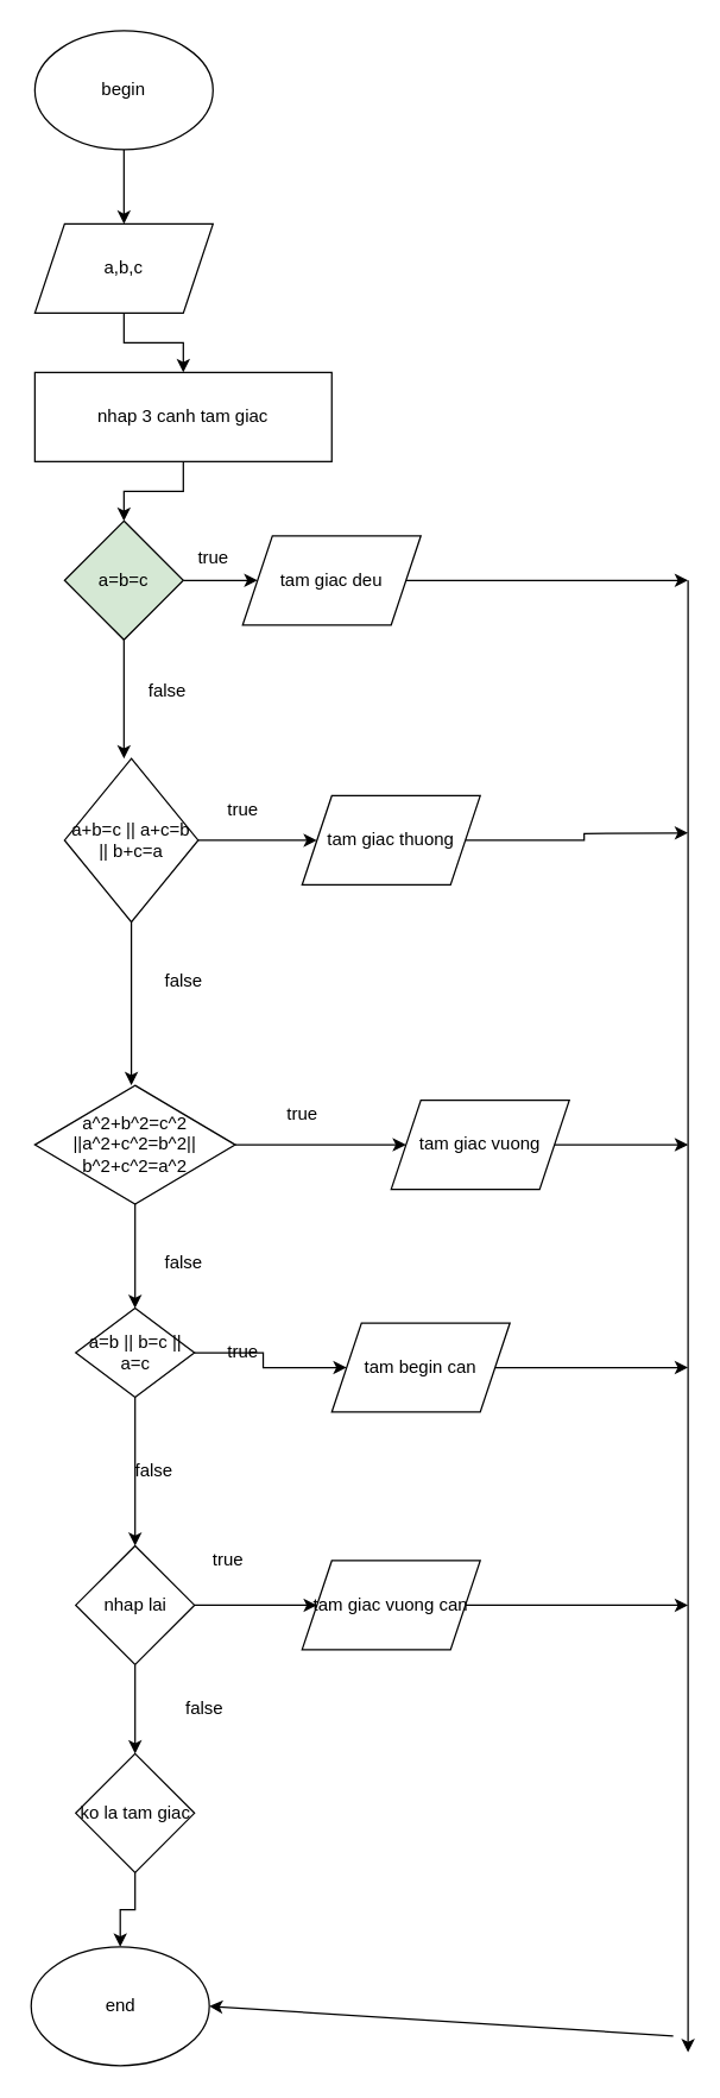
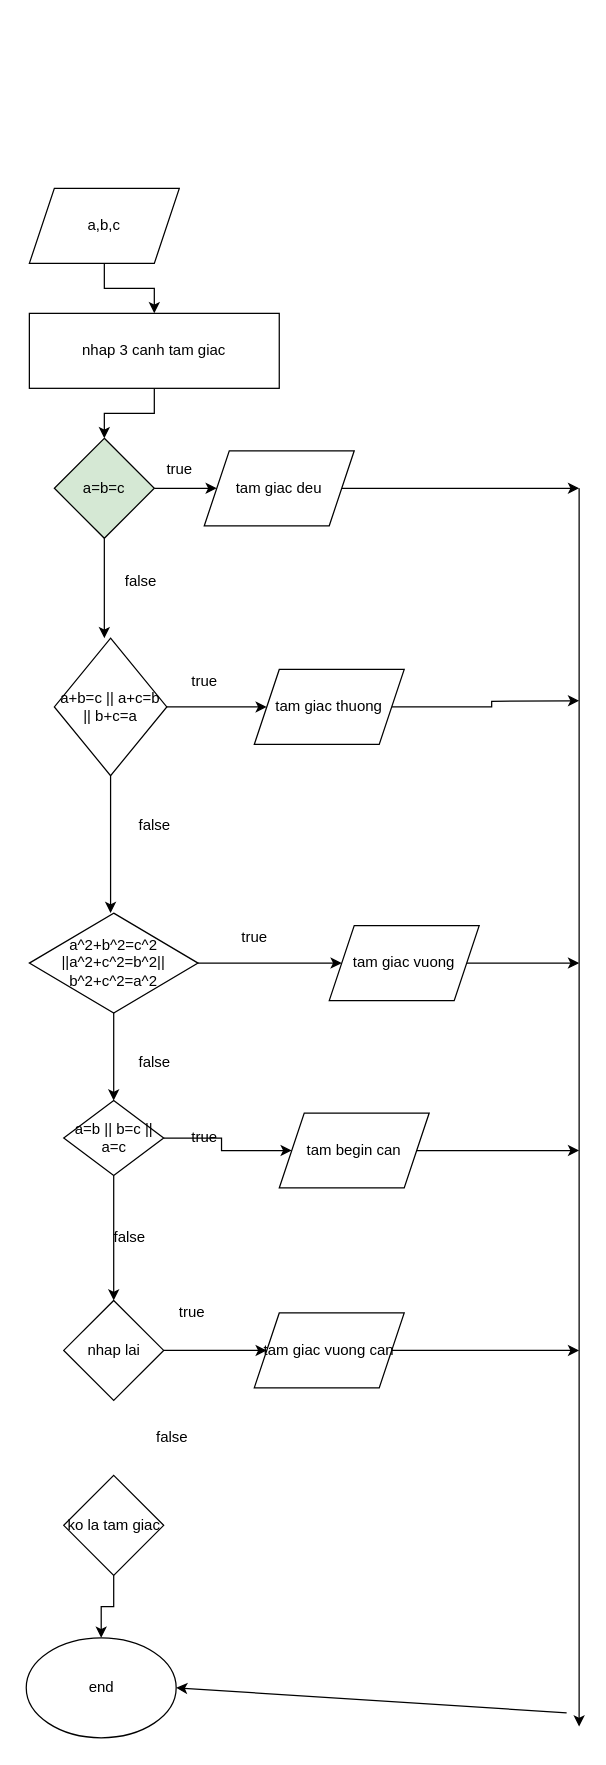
  <mxCell id="0" />
  <mxCell id="1" parent="0" />
- <mxCell id="2" style="edgeStyle=orthogonalEdgeStyle;rounded=0;orthogonalLoop=1;jettySize=auto;html=1;" edge="1" parent="1" source="3" target="5"><mxGeometry relative="1" as="geometry"><mxPoint x="83" y="160" as="targetPoint" /></mxGeometry></mxCell>
- <mxCell id="3" value="begin" style="ellipse;whiteSpace=wrap;html=1;" vertex="1" parent="1"><mxGeometry x="23" y="20" width="120" height="80" as="geometry" /></mxCell>
  <mxCell id="4" style="edgeStyle=orthogonalEdgeStyle;rounded=0;orthogonalLoop=1;jettySize=auto;html=1;" edge="1" parent="1" source="5" target="7"><mxGeometry relative="1" as="geometry"><mxPoint x="83" y="280" as="targetPoint" /></mxGeometry></mxCell>
  <mxCell id="5" value="a,b,c" style="shape=parallelogram;perimeter=parallelogramPerimeter;whiteSpace=wrap;html=1;fixedSize=1;" vertex="1" parent="1"><mxGeometry x="23" y="150" width="120" height="60" as="geometry" /></mxCell>
  <mxCell id="6" style="edgeStyle=orthogonalEdgeStyle;rounded=0;orthogonalLoop=1;jettySize=auto;html=1;" edge="1" parent="1" source="7" target="10"><mxGeometry relative="1" as="geometry"><mxPoint x="83" y="380" as="targetPoint" /></mxGeometry></mxCell>
  <mxCell id="7" value="nhap 3 canh tam giac" style="rounded=0;whiteSpace=wrap;html=1;" vertex="1" parent="1"><mxGeometry x="23" y="250" width="200" height="60" as="geometry" /></mxCell>
  <mxCell id="8" style="edgeStyle=orthogonalEdgeStyle;rounded=0;orthogonalLoop=1;jettySize=auto;html=1;" edge="1" parent="1" source="10" target="12"><mxGeometry relative="1" as="geometry"><mxPoint x="193" y="390" as="targetPoint" /></mxGeometry></mxCell>
  <mxCell id="9" style="edgeStyle=orthogonalEdgeStyle;rounded=0;orthogonalLoop=1;jettySize=auto;html=1;" edge="1" parent="1" source="10"><mxGeometry relative="1" as="geometry"><mxPoint x="83" y="510" as="targetPoint" /></mxGeometry></mxCell>
  <mxCell id="10" value="a=b=c" style="rhombus;whiteSpace=wrap;html=1;fillColor=#d5e8d4;" vertex="1" parent="1"><mxGeometry x="43" y="350" width="80" height="80" as="geometry" /></mxCell>
  <mxCell id="11" style="edgeStyle=orthogonalEdgeStyle;rounded=0;orthogonalLoop=1;jettySize=auto;html=1;" edge="1" parent="1" source="12"><mxGeometry relative="1" as="geometry"><mxPoint x="463" y="390" as="targetPoint" /></mxGeometry></mxCell>
  <mxCell id="12" value="tam giac deu" style="shape=parallelogram;perimeter=parallelogramPerimeter;whiteSpace=wrap;html=1;fixedSize=1;" vertex="1" parent="1"><mxGeometry x="163" y="360" width="120" height="60" as="geometry" /></mxCell>
  <mxCell id="13" value="true" style="text;html=1;align=center;verticalAlign=middle;resizable=0;points=[];autosize=1;strokeColor=none;fillColor=none;" vertex="1" parent="1"><mxGeometry x="123" y="360" width="40" height="30" as="geometry" /></mxCell>
  <mxCell id="14" value="false" style="text;html=1;align=center;verticalAlign=middle;resizable=0;points=[];autosize=1;strokeColor=none;fillColor=none;" vertex="1" parent="1"><mxGeometry x="87" y="450" width="50" height="30" as="geometry" /></mxCell>
  <mxCell id="15" style="edgeStyle=orthogonalEdgeStyle;rounded=0;orthogonalLoop=1;jettySize=auto;html=1;" edge="1" parent="1" source="17" target="19"><mxGeometry relative="1" as="geometry"><mxPoint x="193" y="565" as="targetPoint" /></mxGeometry></mxCell>
  <mxCell id="16" style="edgeStyle=orthogonalEdgeStyle;rounded=0;orthogonalLoop=1;jettySize=auto;html=1;" edge="1" parent="1" source="17"><mxGeometry relative="1" as="geometry"><mxPoint x="88" y="730" as="targetPoint" /></mxGeometry></mxCell>
  <mxCell id="17" value="a+b=c || a+c=b || b+c=a" style="rhombus;whiteSpace=wrap;html=1;" vertex="1" parent="1"><mxGeometry x="43" y="510" width="90" height="110" as="geometry" /></mxCell>
  <mxCell id="18" style="edgeStyle=orthogonalEdgeStyle;rounded=0;orthogonalLoop=1;jettySize=auto;html=1;" edge="1" parent="1" source="19"><mxGeometry relative="1" as="geometry"><mxPoint x="463" y="560" as="targetPoint" /></mxGeometry></mxCell>
  <mxCell id="19" value="tam giac thuong" style="shape=parallelogram;perimeter=parallelogramPerimeter;whiteSpace=wrap;html=1;fixedSize=1;" vertex="1" parent="1"><mxGeometry x="203" y="535" width="120" height="60" as="geometry" /></mxCell>
  <mxCell id="20" value="true" style="text;html=1;align=center;verticalAlign=middle;resizable=0;points=[];autosize=1;strokeColor=none;fillColor=none;" vertex="1" parent="1"><mxGeometry x="143" y="530" width="40" height="30" as="geometry" /></mxCell>
  <mxCell id="21" value="false" style="text;html=1;align=center;verticalAlign=middle;resizable=0;points=[];autosize=1;strokeColor=none;fillColor=none;" vertex="1" parent="1"><mxGeometry x="98" y="645" width="50" height="30" as="geometry" /></mxCell>
  <mxCell id="22" style="edgeStyle=orthogonalEdgeStyle;rounded=0;orthogonalLoop=1;jettySize=auto;html=1;" edge="1" parent="1" source="24" target="26"><mxGeometry relative="1" as="geometry"><mxPoint x="293" y="770" as="targetPoint" /></mxGeometry></mxCell>
  <mxCell id="23" style="edgeStyle=orthogonalEdgeStyle;rounded=0;orthogonalLoop=1;jettySize=auto;html=1;" edge="1" parent="1" source="24" target="29"><mxGeometry relative="1" as="geometry"><mxPoint x="90.5" y="920" as="targetPoint" /></mxGeometry></mxCell>
  <mxCell id="24" value="a^2+b^2=c^2 ||a^2+c^2=b^2||&lt;br&gt;b^2+c^2=a^2" style="rhombus;whiteSpace=wrap;html=1;" vertex="1" parent="1"><mxGeometry x="23" y="730" width="135" height="80" as="geometry" /></mxCell>
  <mxCell id="25" style="edgeStyle=orthogonalEdgeStyle;rounded=0;orthogonalLoop=1;jettySize=auto;html=1;" edge="1" parent="1" source="26"><mxGeometry relative="1" as="geometry"><mxPoint x="463" y="770" as="targetPoint" /></mxGeometry></mxCell>
  <mxCell id="26" value="tam giac vuong" style="shape=parallelogram;perimeter=parallelogramPerimeter;whiteSpace=wrap;html=1;fixedSize=1;" vertex="1" parent="1"><mxGeometry x="263" y="740" width="120" height="60" as="geometry" /></mxCell>
  <mxCell id="27" style="edgeStyle=orthogonalEdgeStyle;rounded=0;orthogonalLoop=1;jettySize=auto;html=1;" edge="1" parent="1" source="29" target="34"><mxGeometry relative="1" as="geometry"><mxPoint x="90.5" y="1040" as="targetPoint" /></mxGeometry></mxCell>
  <mxCell id="28" style="edgeStyle=orthogonalEdgeStyle;rounded=0;orthogonalLoop=1;jettySize=auto;html=1;" edge="1" parent="1" source="29" target="31"><mxGeometry relative="1" as="geometry"><mxPoint x="263" y="920" as="targetPoint" /></mxGeometry></mxCell>
  <mxCell id="29" value="a=b || b=c || a=c" style="rhombus;whiteSpace=wrap;html=1;" vertex="1" parent="1"><mxGeometry x="50.5" y="880" width="80" height="60" as="geometry" /></mxCell>
  <mxCell id="30" style="edgeStyle=orthogonalEdgeStyle;rounded=0;orthogonalLoop=1;jettySize=auto;html=1;" edge="1" parent="1" source="31"><mxGeometry relative="1" as="geometry"><mxPoint x="463" y="920" as="targetPoint" /></mxGeometry></mxCell>
  <mxCell id="31" value="tam begin can" style="shape=parallelogram;perimeter=parallelogramPerimeter;whiteSpace=wrap;html=1;fixedSize=1;" vertex="1" parent="1"><mxGeometry x="223" y="890" width="120" height="60" as="geometry" /></mxCell>
  <mxCell id="32" style="edgeStyle=orthogonalEdgeStyle;rounded=0;orthogonalLoop=1;jettySize=auto;html=1;" edge="1" parent="1" source="34" target="36"><mxGeometry relative="1" as="geometry"><mxPoint x="213" y="1080" as="targetPoint" /></mxGeometry></mxCell>
- <mxCell id="33" style="edgeStyle=orthogonalEdgeStyle;rounded=0;orthogonalLoop=1;jettySize=auto;html=1;" edge="1" parent="1" source="34" target="38"><mxGeometry relative="1" as="geometry"><mxPoint x="90.5" y="1220" as="targetPoint" /></mxGeometry></mxCell>
  <mxCell id="34" value="nhap lai" style="rhombus;whiteSpace=wrap;html=1;" vertex="1" parent="1"><mxGeometry x="50.5" y="1040" width="80" height="80" as="geometry" /></mxCell>
  <mxCell id="35" style="edgeStyle=orthogonalEdgeStyle;rounded=0;orthogonalLoop=1;jettySize=auto;html=1;" edge="1" parent="1" source="36"><mxGeometry relative="1" as="geometry"><mxPoint x="463" y="1080" as="targetPoint" /></mxGeometry></mxCell>
  <mxCell id="36" value="tam giac vuong can" style="shape=parallelogram;perimeter=parallelogramPerimeter;whiteSpace=wrap;html=1;fixedSize=1;" vertex="1" parent="1"><mxGeometry x="203" y="1050" width="120" height="60" as="geometry" /></mxCell>
  <mxCell id="37" style="edgeStyle=orthogonalEdgeStyle;rounded=0;orthogonalLoop=1;jettySize=auto;html=1;" edge="1" parent="1" source="38" target="39"><mxGeometry relative="1" as="geometry"><mxPoint x="90.5" y="1370" as="targetPoint" /></mxGeometry></mxCell>
  <mxCell id="38" value="ko la tam giac" style="rhombus;whiteSpace=wrap;html=1;" vertex="1" parent="1"><mxGeometry x="50.5" y="1180" width="80" height="80" as="geometry" /></mxCell>
  <mxCell id="39" value="end" style="ellipse;whiteSpace=wrap;html=1;" vertex="1" parent="1"><mxGeometry x="20.5" y="1310" width="120" height="80" as="geometry" /></mxCell>
  <mxCell id="40" value="true" style="text;html=1;align=center;verticalAlign=middle;resizable=0;points=[];autosize=1;strokeColor=none;fillColor=none;" vertex="1" parent="1"><mxGeometry x="183" y="735" width="40" height="30" as="geometry" /></mxCell>
  <mxCell id="41" value="true" style="text;html=1;align=center;verticalAlign=middle;resizable=0;points=[];autosize=1;strokeColor=none;fillColor=none;" vertex="1" parent="1"><mxGeometry x="143" y="895" width="40" height="30" as="geometry" /></mxCell>
  <mxCell id="42" value="true" style="text;html=1;align=center;verticalAlign=middle;resizable=0;points=[];autosize=1;strokeColor=none;fillColor=none;" vertex="1" parent="1"><mxGeometry x="133" y="1035" width="40" height="30" as="geometry" /></mxCell>
  <mxCell id="43" value="false" style="text;html=1;align=center;verticalAlign=middle;resizable=0;points=[];autosize=1;strokeColor=none;fillColor=none;" vertex="1" parent="1"><mxGeometry x="112" y="1135" width="50" height="30" as="geometry" /></mxCell>
  <mxCell id="44" value="false" style="text;html=1;align=center;verticalAlign=middle;resizable=0;points=[];autosize=1;strokeColor=none;fillColor=none;" vertex="1" parent="1"><mxGeometry x="78" y="975" width="50" height="30" as="geometry" /></mxCell>
  <mxCell id="45" value="false" style="text;html=1;align=center;verticalAlign=middle;resizable=0;points=[];autosize=1;strokeColor=none;fillColor=none;" vertex="1" parent="1"><mxGeometry x="98" y="835" width="50" height="30" as="geometry" /></mxCell>
  <mxCell id="46" value="" style="endArrow=classic;html=1;rounded=0;" edge="1" parent="1"><mxGeometry width="50" height="50" relative="1" as="geometry"><mxPoint x="463" y="390" as="sourcePoint" /><mxPoint x="463" y="1381" as="targetPoint" /></mxGeometry></mxCell>
  <mxCell id="47" value="" style="endArrow=classic;html=1;rounded=0;entryX=1;entryY=0.5;entryDx=0;entryDy=0;" edge="1" parent="1" target="39"><mxGeometry width="50" height="50" relative="1" as="geometry"><mxPoint x="453" y="1370" as="sourcePoint" /><mxPoint x="163" y="990" as="targetPoint" /></mxGeometry></mxCell>
